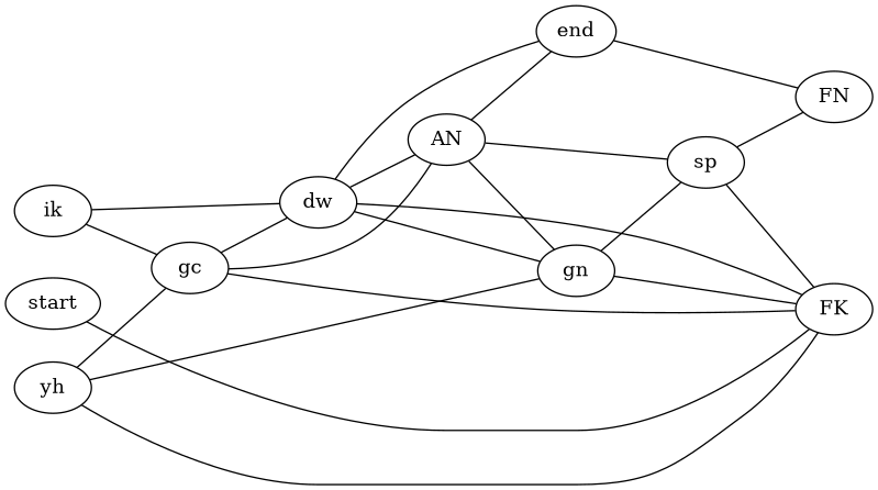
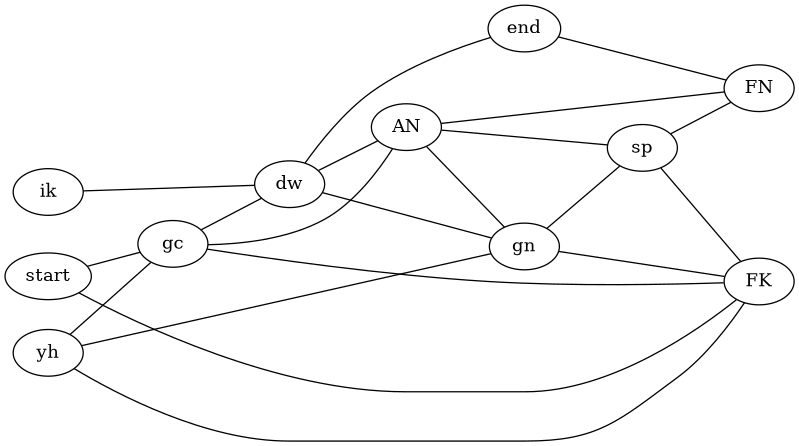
  graph {
    rankdir=LR
    start
    gc
    FK
    dw
    AN
    yh
    gn
    end
    sp
    FN
    ik
-   ik -- gc
+   start -- gc
    start -- FK
    gc -- dw
    gc -- AN
    FK -- gc
-   FK -- dw
    dw -- AN
    dw -- gn
    dw -- end
    AN -- gn
-   AN -- end
+   AN -- FN
    yh -- gc
    yh -- FK
    yh -- gn
    gn -- FK
    gn -- sp
    end -- FN
    sp -- FK
    sp -- AN
    sp -- FN
    ik -- dw
  }
